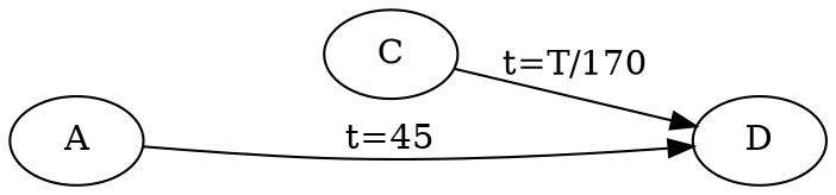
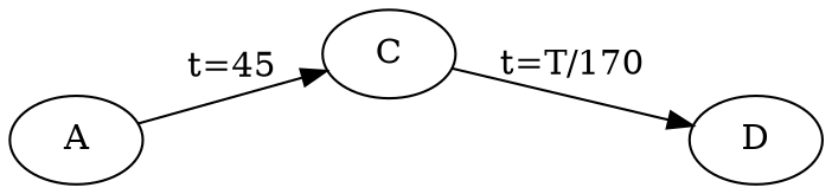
  digraph {
    rankdir=LR
    A
    C
    D
-   A -> D [label="t=45"]
+   A -> C [label="t=45"]
    C -> D [label="t=T/170"]
  }
